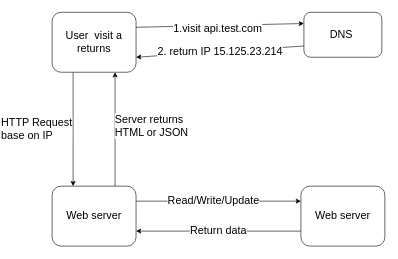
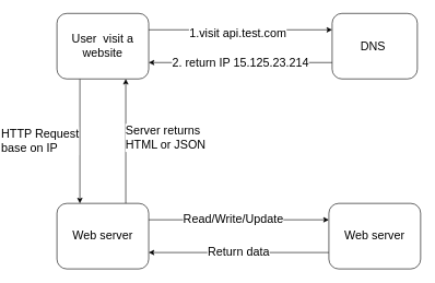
  <mxCell id="0" />
  <mxCell id="1" parent="0" />
  <mxCell id="2" style="edgeStyle=none;html=1;entryX=0;entryY=0.25;entryDx=0;entryDy=0;exitX=1;exitY=0.25;exitDx=0;exitDy=0;" parent="1" source="5" target="7" edge="1"><mxGeometry relative="1" as="geometry"><mxPoint x="440" y="45" as="targetPoint" /></mxGeometry></mxCell>
  <mxCell id="3" value="&lt;font style=&quot;font-size: 18px;&quot;&gt;1.visit api.test.com&lt;/font&gt;" style="edgeLabel;html=1;align=center;verticalAlign=middle;resizable=0;points=[];" parent="2" vertex="1" connectable="0"><mxGeometry x="-0.036" y="-4" relative="1" as="geometry"><mxPoint y="1" as="offset" /></mxGeometry></mxCell>
  <mxCell id="4" value="&lt;div style=&quot;text-align: justify;&quot;&gt;HTTP Request&lt;/div&gt;&lt;div style=&quot;text-align: justify;&quot;&gt;base on IP&lt;/div&gt;" style="edgeStyle=none;html=1;entryX=0.25;entryY=0;entryDx=0;entryDy=0;fontSize=18;exitX=0.25;exitY=1;exitDx=0;exitDy=0;align=right;" parent="1" source="5" target="12" edge="1"><mxGeometry relative="1" as="geometry" /></mxCell>
- <mxCell id="5" value="&lt;font style=&quot;font-size: 18px;&quot;&gt;User&amp;nbsp; visit a returns&lt;/font&gt;" style="rounded=1;whiteSpace=wrap;html=1;strokeWidth=1;" parent="1" vertex="1"><mxGeometry x="20" y="20" width="140" height="100" as="geometry" /></mxCell>
+ <mxCell id="5" value="&lt;font style=&quot;font-size: 18px;&quot;&gt;User&amp;nbsp; visit a website&lt;/font&gt;" style="rounded=1;whiteSpace=wrap;html=1;strokeWidth=1;" parent="1" vertex="1"><mxGeometry x="20" y="20" width="140" height="100" as="geometry" /></mxCell>
  <mxCell id="6" value="2. return IP 15.125.23.214" style="edgeStyle=none;html=1;entryX=1;entryY=0.75;entryDx=0;entryDy=0;fontSize=18;exitX=0;exitY=0.75;exitDx=0;exitDy=0;" parent="1" source="7" target="5" edge="1"><mxGeometry relative="1" as="geometry" /></mxCell>
- <mxCell id="7" value="&lt;font style=&quot;font-size: 18px;&quot;&gt;DNS&amp;nbsp;&lt;/font&gt;" style="rounded=1;whiteSpace=wrap;html=1;strokeWidth=1;" parent="1" vertex="1"><mxGeometry x="440" y="20" width="130" height="75" as="geometry" /></mxCell>
+ <mxCell id="7" value="&lt;font style=&quot;font-size: 18px;&quot;&gt;DNS&amp;nbsp;&lt;/font&gt;" style="rounded=1;whiteSpace=wrap;html=1;strokeWidth=1;" parent="1" vertex="1"><mxGeometry x="440" y="20" width="130" height="100" as="geometry" /></mxCell>
  <mxCell id="8" style="edgeStyle=none;html=1;entryX=0.75;entryY=1;entryDx=0;entryDy=0;fontSize=18;exitX=0.75;exitY=0;exitDx=0;exitDy=0;" parent="1" source="12" target="5" edge="1"><mxGeometry relative="1" as="geometry" /></mxCell>
  <mxCell id="9" value="&lt;div style=&quot;text-align: justify;&quot;&gt;Server returns&lt;/div&gt;&lt;div style=&quot;text-align: justify;&quot;&gt;HTML or JSON&amp;nbsp;&lt;/div&gt;" style="edgeLabel;html=1;align=left;verticalAlign=middle;resizable=0;points=[];fontSize=18;" parent="8" vertex="1" connectable="0"><mxGeometry x="0.063" y="2" relative="1" as="geometry"><mxPoint as="offset" /></mxGeometry></mxCell>
  <mxCell id="10" style="edgeStyle=none;html=1;entryX=0;entryY=0.25;entryDx=0;entryDy=0;exitX=1;exitY=0.25;exitDx=0;exitDy=0;" edge="1" parent="1" source="12" target="14"><mxGeometry relative="1" as="geometry" /></mxCell>
  <mxCell id="11" value="&lt;font style=&quot;font-size: 18px;&quot;&gt;Read/Write/Update&lt;/font&gt;" style="edgeLabel;html=1;align=center;verticalAlign=middle;resizable=0;points=[];" vertex="1" connectable="0" parent="10"><mxGeometry x="-0.069" y="2" relative="1" as="geometry"><mxPoint as="offset" /></mxGeometry></mxCell>
  <mxCell id="12" value="&lt;font style=&quot;font-size: 18px;&quot;&gt;Web server&lt;/font&gt;" style="rounded=1;whiteSpace=wrap;html=1;strokeWidth=1;" parent="1" vertex="1"><mxGeometry x="20" y="310" width="140" height="100" as="geometry" /></mxCell>
  <mxCell id="13" value="Return data" style="edgeStyle=none;html=1;entryX=1;entryY=0.75;entryDx=0;entryDy=0;fontSize=18;exitX=0;exitY=0.75;exitDx=0;exitDy=0;" edge="1" parent="1" source="14" target="12"><mxGeometry relative="1" as="geometry" /></mxCell>
  <mxCell id="14" value="&lt;font style=&quot;font-size: 18px;&quot;&gt;Web server&lt;/font&gt;" style="rounded=1;whiteSpace=wrap;html=1;strokeWidth=1;" vertex="1" parent="1"><mxGeometry x="435" y="310" width="140" height="100" as="geometry" /></mxCell>
